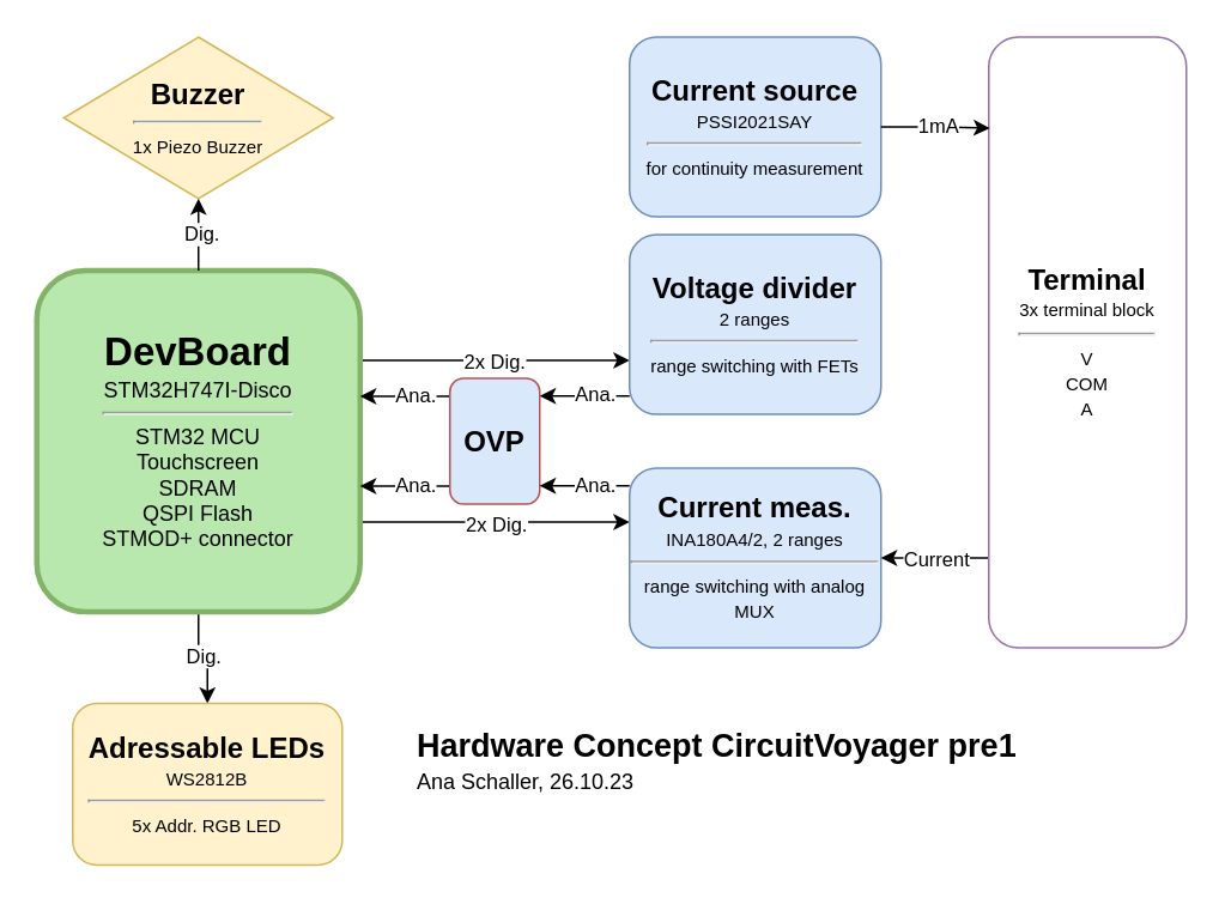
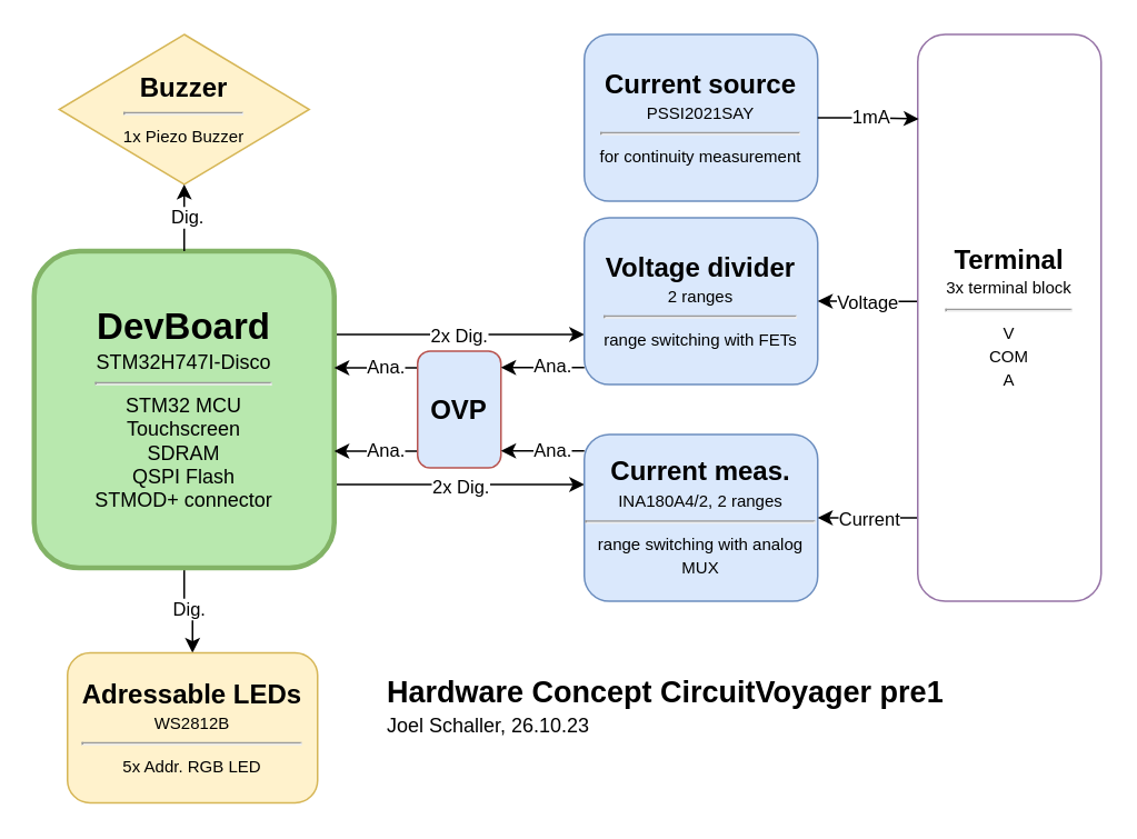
  <mxCell id="0" />
  <mxCell id="1" parent="0" />
  <mxCell id="2" style="edgeStyle=orthogonalEdgeStyle;rounded=0;orthogonalLoop=1;jettySize=auto;html=1;exitX=0.5;exitY=1;exitDx=0;exitDy=0;entryX=0.5;entryY=0;entryDx=0;entryDy=0;" parent="1" source="8" target="15" edge="1"><mxGeometry relative="1" as="geometry" /></mxCell>
  <mxCell id="3" value="Dig." style="edgeLabel;html=1;align=center;verticalAlign=middle;resizable=0;points=[];" parent="2" vertex="1" connectable="0"><mxGeometry y="1" relative="1" as="geometry"><mxPoint as="offset" /></mxGeometry></mxCell>
  <mxCell id="4" style="edgeStyle=orthogonalEdgeStyle;rounded=0;orthogonalLoop=1;jettySize=auto;html=1;exitX=1;exitY=0.737;exitDx=0;exitDy=0;exitPerimeter=0;" parent="1" source="8" edge="1"><mxGeometry relative="1" as="geometry"><mxPoint x="350" y="290" as="targetPoint" /><mxPoint x="210" y="290" as="sourcePoint" /><Array as="points"><mxPoint x="310" y="290" /></Array></mxGeometry></mxCell>
  <mxCell id="5" value="2x Dig." style="edgeLabel;html=1;align=center;verticalAlign=middle;resizable=0;points=[];" parent="4" vertex="1" connectable="0"><mxGeometry x="-0.055" y="-1" relative="1" as="geometry"><mxPoint x="4" as="offset" /></mxGeometry></mxCell>
  <mxCell id="6" style="edgeStyle=orthogonalEdgeStyle;rounded=0;orthogonalLoop=1;jettySize=auto;html=1;exitX=1;exitY=0.263;exitDx=0;exitDy=0;exitPerimeter=0;" parent="1" source="8" edge="1"><mxGeometry relative="1" as="geometry"><mxPoint x="350" y="200" as="targetPoint" /></mxGeometry></mxCell>
  <mxCell id="7" value="2x Dig." style="edgeLabel;html=1;align=center;verticalAlign=middle;resizable=0;points=[];" parent="6" vertex="1" connectable="0"><mxGeometry x="0.614" relative="1" as="geometry"><mxPoint x="-46" as="offset" /></mxGeometry></mxCell>
  <mxCell id="8" value="&lt;span style=&quot;font-size: 22px;&quot;&gt;&lt;b&gt;DevBoard&lt;/b&gt;&lt;/span&gt;&lt;br style=&quot;font-size: 11px;&quot;&gt;&lt;font style=&quot;font-size: 12px;&quot;&gt;&lt;font style=&quot;font-size: 12px;&quot;&gt;STM32H747I-Disco&lt;/font&gt;&lt;br&gt;&lt;hr style=&quot;font-size: 10px;&quot;&gt;STM32 MCU&lt;br&gt;Touchscreen&lt;br&gt;SDRAM&lt;br&gt;QSPI Flash&lt;br&gt;STMOD+ connector&lt;br&gt;&lt;/font&gt;" style="rounded=1;whiteSpace=wrap;html=1;fillColor=#B8E8AE;strokeColor=#82b366;strokeWidth=3;" parent="1" vertex="1"><mxGeometry x="20" y="150" width="180" height="190" as="geometry" /></mxCell>
  <mxCell id="9" value="&lt;span style=&quot;font-size: 16px;&quot;&gt;&lt;b&gt;Voltage divider&lt;/b&gt;&lt;/span&gt;&lt;br style=&quot;font-size: 11px;&quot;&gt;&lt;font style=&quot;font-size: 10px;&quot;&gt;&lt;span style=&quot;font-size: 10px;&quot;&gt;2 ranges&lt;br&gt;&lt;/span&gt;&lt;hr&gt;range switching with FETs&lt;br&gt;&lt;/font&gt;" style="rounded=1;whiteSpace=wrap;html=1;fillColor=#dae8fc;strokeColor=#6c8ebf;" parent="1" vertex="1"><mxGeometry x="350" y="130" width="140" height="100" as="geometry" /></mxCell>
  <mxCell id="10" style="edgeStyle=orthogonalEdgeStyle;rounded=0;orthogonalLoop=1;jettySize=auto;html=1;exitX=0;exitY=0.143;exitDx=0;exitDy=0;exitPerimeter=0;" parent="1" source="14" edge="1"><mxGeometry relative="1" as="geometry"><mxPoint x="240" y="230" as="sourcePoint" /><mxPoint x="200" y="220" as="targetPoint" /></mxGeometry></mxCell>
  <mxCell id="11" value="Ana." style="edgeLabel;html=1;align=center;verticalAlign=middle;resizable=0;points=[];" parent="10" vertex="1" connectable="0"><mxGeometry x="-0.1" y="-1" relative="1" as="geometry"><mxPoint x="3" as="offset" /></mxGeometry></mxCell>
  <mxCell id="12" style="edgeStyle=orthogonalEdgeStyle;rounded=0;orthogonalLoop=1;jettySize=auto;html=1;exitX=0;exitY=0.857;exitDx=0;exitDy=0;exitPerimeter=0;" parent="1" source="14" edge="1"><mxGeometry relative="1" as="geometry"><mxPoint x="240" y="270" as="sourcePoint" /><mxPoint x="200" y="270" as="targetPoint" /><Array as="points" /></mxGeometry></mxCell>
  <mxCell id="13" value="Ana." style="edgeLabel;html=1;align=center;verticalAlign=middle;resizable=0;points=[];" parent="12" vertex="1" connectable="0"><mxGeometry x="-0.045" relative="1" as="geometry"><mxPoint x="4" as="offset" /></mxGeometry></mxCell>
  <mxCell id="14" value="&lt;font style=&quot;&quot;&gt;&lt;span style=&quot;font-size: 16px;&quot;&gt;&lt;b&gt;OVP&lt;/b&gt;&lt;/span&gt;&lt;br style=&quot;border-color: var(--border-color);&quot;&gt;&lt;/font&gt;" style="rounded=1;whiteSpace=wrap;html=1;fillColor=#dae8fc;strokeColor=#b85450;" parent="1" vertex="1"><mxGeometry x="250" y="210" width="50" height="70" as="geometry" /></mxCell>
  <mxCell id="15" value="&lt;font style=&quot;&quot;&gt;&lt;span style=&quot;font-size: 16px;&quot;&gt;&lt;b&gt;Adressable LEDs&lt;br&gt;&lt;/b&gt;&lt;/span&gt;&lt;font style=&quot;font-size: 10px;&quot;&gt;WS2812B&lt;/font&gt;&lt;br&gt;&lt;hr style=&quot;font-size: 10px;&quot;&gt;&lt;span style=&quot;font-size: 10px;&quot;&gt;5x Addr. RGB LED&lt;/span&gt;&lt;br&gt;&lt;/font&gt;" style="rounded=1;whiteSpace=wrap;html=1;fillColor=#fff2cc;strokeColor=#d6b656;" parent="1" vertex="1"><mxGeometry x="40" y="391" width="150" height="90" as="geometry" /></mxCell>
  <mxCell id="16" value="&lt;font style=&quot;font-size: 18px;&quot;&gt;&lt;b&gt;Hardware Concept CircuitVoyager pre1&lt;/b&gt;&lt;/font&gt;" style="text;html=1;strokeColor=none;fillColor=none;align=left;verticalAlign=middle;whiteSpace=wrap;rounded=0;" parent="1" vertex="1"><mxGeometry x="230" y="400" width="430" height="30" as="geometry" /></mxCell>
- <mxCell id="17" value="&lt;font style=&quot;font-size: 12px;&quot;&gt;Ana Schaller, 26.10.23&lt;/font&gt;" style="text;html=1;strokeColor=none;fillColor=none;align=left;verticalAlign=middle;whiteSpace=wrap;rounded=0;" parent="1" vertex="1"><mxGeometry x="230" y="425" width="430" height="20" as="geometry" /></mxCell>
+ <mxCell id="17" value="&lt;font style=&quot;font-size: 12px;&quot;&gt;Joel Schaller, 26.10.23&lt;/font&gt;" style="text;html=1;strokeColor=none;fillColor=none;align=left;verticalAlign=middle;whiteSpace=wrap;rounded=0;" parent="1" vertex="1"><mxGeometry x="230" y="425" width="430" height="20" as="geometry" /></mxCell>
  <mxCell id="18" value="&lt;font style=&quot;&quot;&gt;&lt;span style=&quot;font-size: 16px;&quot;&gt;&lt;b&gt;Buzzer&lt;/b&gt;&lt;/span&gt;&lt;br&gt;&lt;hr style=&quot;font-size: 10px;&quot;&gt;&lt;span style=&quot;font-size: 10px;&quot;&gt;1x Piezo Buzzer&lt;/span&gt;&lt;br&gt;&lt;/font&gt;" style="rhombus;whiteSpace=wrap;html=1;fillColor=#fff2cc;strokeColor=#d6b656;" parent="1" vertex="1"><mxGeometry x="35" y="20" width="150" height="90" as="geometry" /></mxCell>
  <mxCell id="19" style="edgeStyle=orthogonalEdgeStyle;rounded=0;orthogonalLoop=1;jettySize=auto;html=1;exitX=0.5;exitY=0;exitDx=0;exitDy=0;entryX=0.5;entryY=1;entryDx=0;entryDy=0;" parent="1" source="8" target="18" edge="1"><mxGeometry relative="1" as="geometry" /></mxCell>
  <mxCell id="20" value="Dig." style="edgeLabel;html=1;align=center;verticalAlign=middle;resizable=0;points=[];" parent="19" vertex="1" connectable="0"><mxGeometry x="0.035" y="-1" relative="1" as="geometry"><mxPoint as="offset" /></mxGeometry></mxCell>
  <mxCell id="21" style="edgeStyle=orthogonalEdgeStyle;rounded=0;orthogonalLoop=1;jettySize=auto;html=1;exitX=0;exitY=0.143;exitDx=0;exitDy=0;exitPerimeter=0;" parent="1" edge="1"><mxGeometry relative="1" as="geometry"><mxPoint x="350" y="219.86" as="sourcePoint" /><mxPoint x="300" y="219.86" as="targetPoint" /></mxGeometry></mxCell>
  <mxCell id="22" value="Ana." style="edgeLabel;html=1;align=center;verticalAlign=middle;resizable=0;points=[];" parent="21" vertex="1" connectable="0"><mxGeometry x="-0.1" y="-1" relative="1" as="geometry"><mxPoint x="3" as="offset" /></mxGeometry></mxCell>
  <mxCell id="23" style="edgeStyle=orthogonalEdgeStyle;rounded=0;orthogonalLoop=1;jettySize=auto;html=1;exitX=0;exitY=0.857;exitDx=0;exitDy=0;exitPerimeter=0;" parent="1" edge="1"><mxGeometry relative="1" as="geometry"><mxPoint x="350" y="269.86" as="sourcePoint" /><mxPoint x="300" y="269.86" as="targetPoint" /><Array as="points" /></mxGeometry></mxCell>
  <mxCell id="24" value="Ana." style="edgeLabel;html=1;align=center;verticalAlign=middle;resizable=0;points=[];" parent="23" vertex="1" connectable="0"><mxGeometry x="-0.045" relative="1" as="geometry"><mxPoint x="4" as="offset" /></mxGeometry></mxCell>
  <mxCell id="25" value="&lt;span style=&quot;font-size: 16px;&quot;&gt;&lt;b&gt;Current meas.&lt;/b&gt;&lt;/span&gt;&lt;br style=&quot;font-size: 11px;&quot;&gt;&lt;font style=&quot;font-size: 10px;&quot;&gt;INA180A4/2, 2 ranges&lt;span style=&quot;font-size: 10px;&quot;&gt;&lt;br&gt;&lt;/span&gt;&lt;hr&gt;range switching with analog MUX&lt;br&gt;&lt;/font&gt;" style="rounded=1;whiteSpace=wrap;html=1;fillColor=#dae8fc;strokeColor=#6c8ebf;" parent="1" vertex="1"><mxGeometry x="350" y="260" width="140" height="100" as="geometry" /></mxCell>
  <mxCell id="26" value="&lt;span style=&quot;font-size: 16px;&quot;&gt;&lt;b&gt;Current source&lt;/b&gt;&lt;/span&gt;&lt;br style=&quot;font-size: 11px;&quot;&gt;&lt;font style=&quot;font-size: 10px;&quot;&gt;PSSI2021SAY&lt;span style=&quot;font-size: 10px;&quot;&gt;&lt;br&gt;&lt;/span&gt;&lt;hr&gt;for continuity measurement&lt;br&gt;&lt;/font&gt;" style="rounded=1;whiteSpace=wrap;html=1;fillColor=#dae8fc;strokeColor=#6c8ebf;" parent="1" vertex="1"><mxGeometry x="350" y="20" width="140" height="100" as="geometry" /></mxCell>
+ <mxCell id="27" style="edgeStyle=orthogonalEdgeStyle;rounded=0;orthogonalLoop=1;jettySize=auto;html=1;exitX=-0.001;exitY=0.471;exitDx=0;exitDy=0;exitPerimeter=0;entryX=1;entryY=0.5;entryDx=0;entryDy=0;" parent="1" source="31" target="9" edge="1"><mxGeometry relative="1" as="geometry"><mxPoint x="500" y="180" as="targetPoint" /><mxPoint x="550" y="180" as="sourcePoint" /></mxGeometry></mxCell>
+ <mxCell id="28" value="Voltage" style="edgeLabel;html=1;align=center;verticalAlign=middle;resizable=0;points=[];" parent="27" vertex="1" connectable="0"><mxGeometry x="0.066" relative="1" as="geometry"><mxPoint x="2" as="offset" /></mxGeometry></mxCell>
  <mxCell id="29" style="edgeStyle=orthogonalEdgeStyle;rounded=0;orthogonalLoop=1;jettySize=auto;html=1;entryX=1;entryY=0.5;entryDx=0;entryDy=0;exitX=0;exitY=0.853;exitDx=0;exitDy=0;exitPerimeter=0;" parent="1" source="31" target="25" edge="1"><mxGeometry relative="1" as="geometry"><mxPoint x="540" y="310" as="sourcePoint" /><mxPoint x="510" y="310" as="targetPoint" /><Array as="points" /></mxGeometry></mxCell>
  <mxCell id="30" value="Current" style="edgeLabel;html=1;align=center;verticalAlign=middle;resizable=0;points=[];" parent="29" vertex="1" connectable="0"><mxGeometry x="-0.138" y="-2" relative="1" as="geometry"><mxPoint x="-4" y="2" as="offset" /></mxGeometry></mxCell>
  <mxCell id="31" value="&lt;span style=&quot;font-size: 16px;&quot;&gt;&lt;b&gt;Terminal&lt;/b&gt;&lt;/span&gt;&lt;br style=&quot;font-size: 11px;&quot;&gt;&lt;font style=&quot;font-size: 10px;&quot;&gt;&lt;span style=&quot;font-size: 10px;&quot;&gt;3x terminal block&lt;br&gt;&lt;/span&gt;&lt;hr&gt;V&lt;br&gt;COM&lt;br&gt;A&lt;br&gt;&lt;/font&gt;" style="rounded=1;whiteSpace=wrap;html=1;fillColor=#ffffff;strokeColor=#9673a6;" parent="1" vertex="1"><mxGeometry x="550" y="20" width="110" height="340" as="geometry" /></mxCell>
  <mxCell id="32" style="edgeStyle=orthogonalEdgeStyle;rounded=0;orthogonalLoop=1;jettySize=auto;html=1;exitX=1;exitY=0.5;exitDx=0;exitDy=0;entryX=0.005;entryY=0.149;entryDx=0;entryDy=0;entryPerimeter=0;" parent="1" source="26" target="31" edge="1"><mxGeometry relative="1" as="geometry" /></mxCell>
  <mxCell id="33" value="1mA" style="edgeLabel;html=1;align=center;verticalAlign=middle;resizable=0;points=[];" parent="32" vertex="1" connectable="0"><mxGeometry x="0.029" relative="1" as="geometry"><mxPoint y="-1" as="offset" /></mxGeometry></mxCell>
